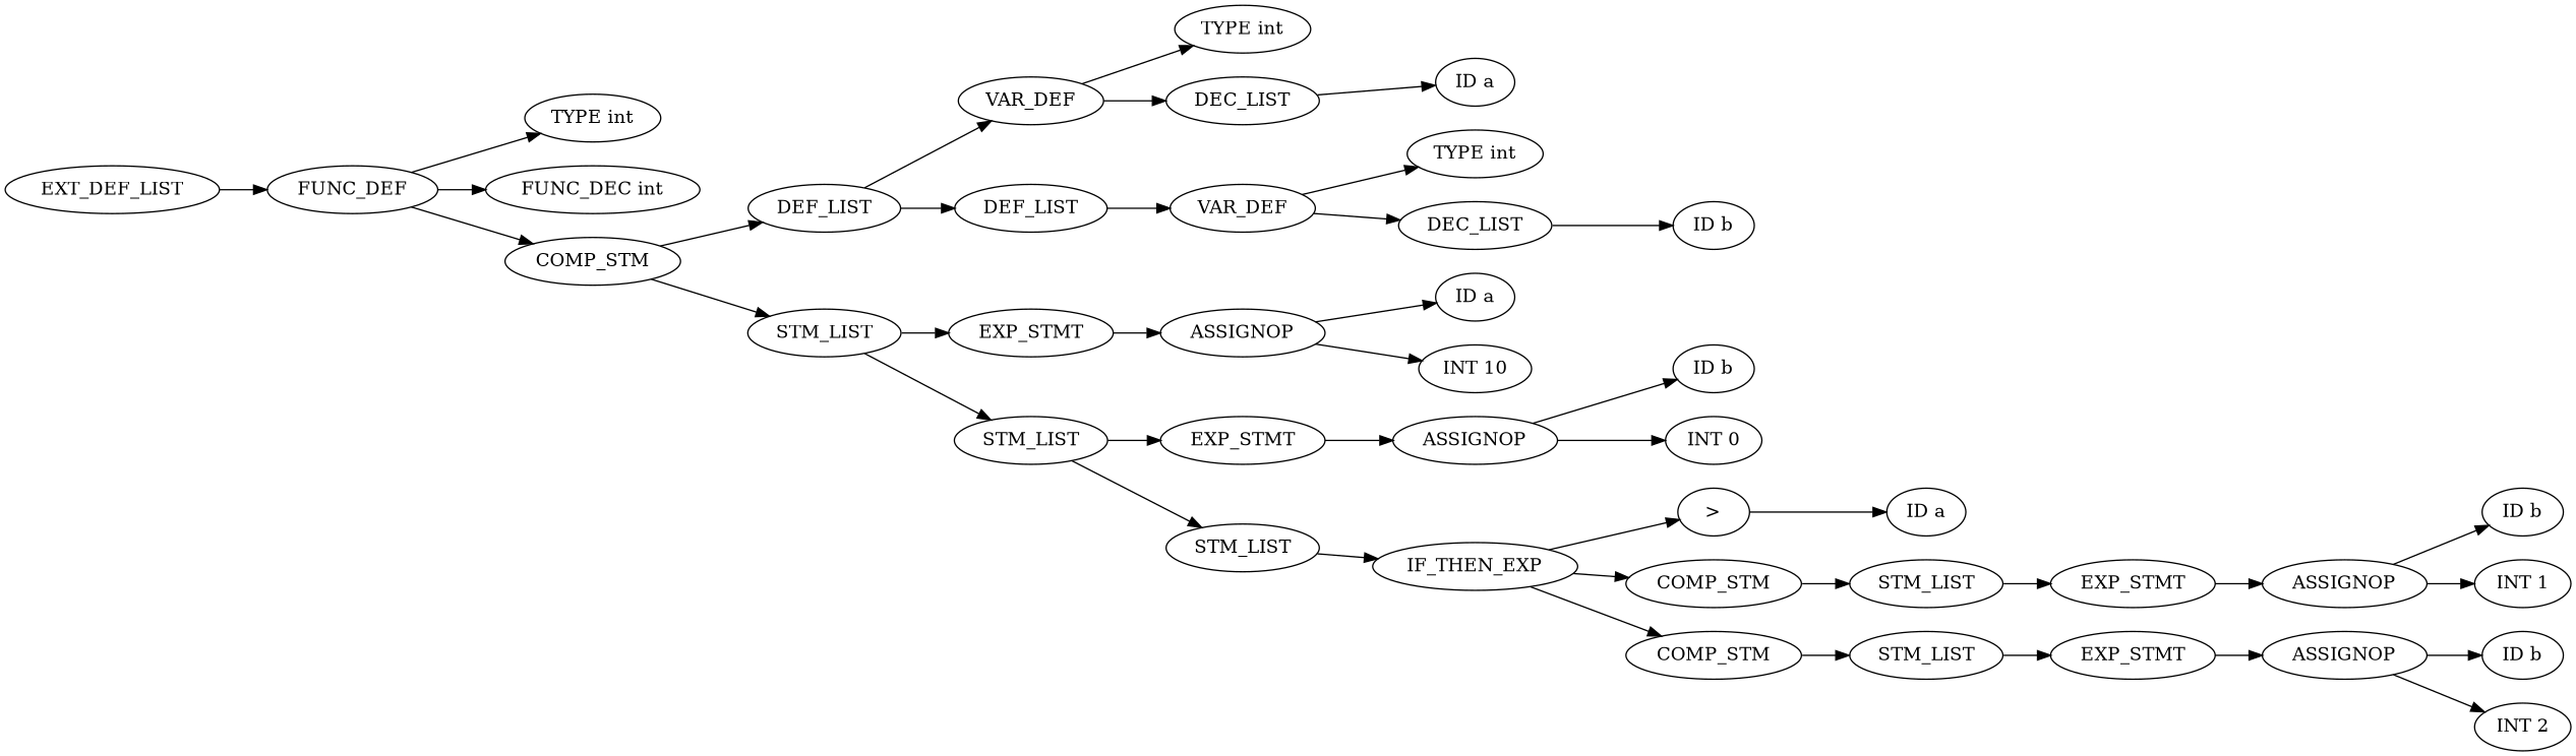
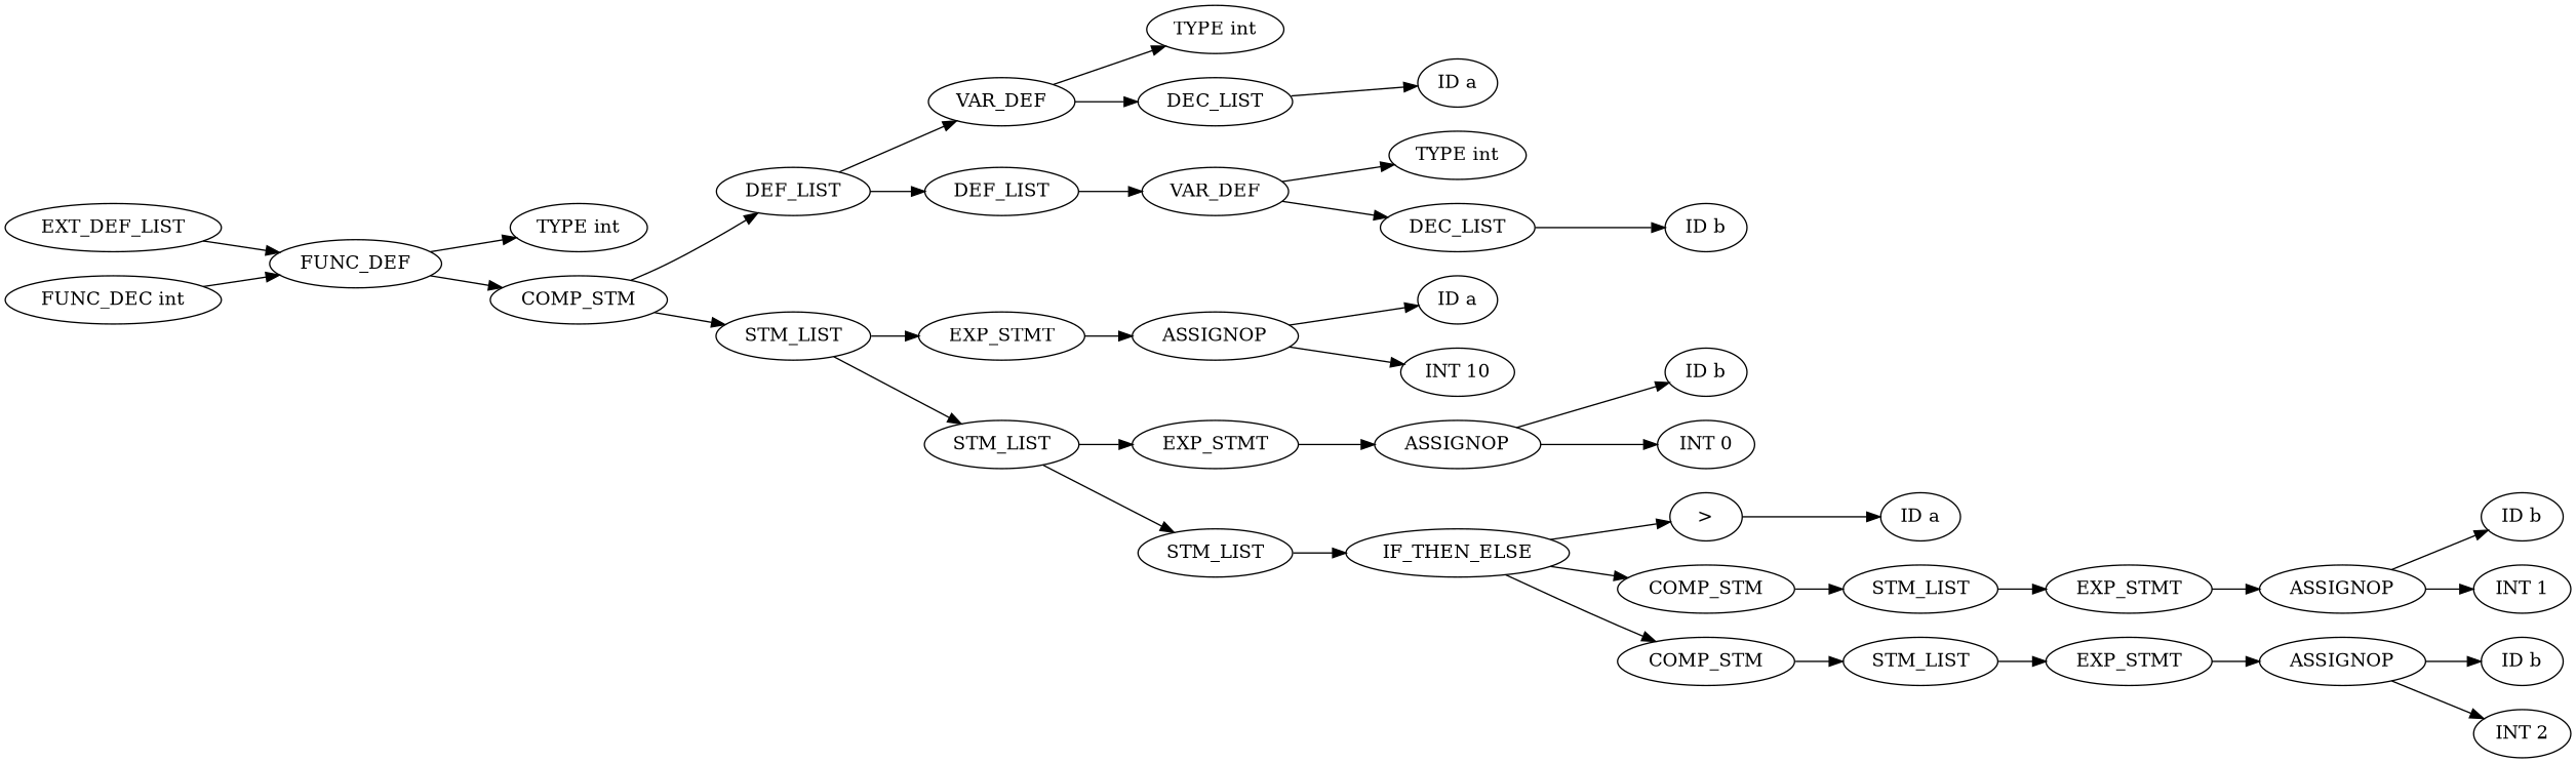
  digraph {
    rankdir=LR
    n1 [label=EXT_DEF_LIST]
    n2 [label=FUNC_DEF]
    n3 [label="TYPE int"]
    n4 [label="FUNC_DEC int"]
    n5 [label=COMP_STM]
    n6 [label=DEF_LIST]
    n7 [label=STM_LIST]
    n8 [label=VAR_DEF]
    n9 [label=DEF_LIST]
    n10 [label=EXP_STMT]
    n11 [label=STM_LIST]
    n12 [label="TYPE int"]
    n13 [label=DEC_LIST]
    n14 [label=VAR_DEF]
    n15 [label="ID a"]
    n16 [label="TYPE int"]
    n17 [label=DEC_LIST]
    n18 [label="ID b"]
    n19 [label=ASSIGNOP]
    n20 [label=EXP_STMT]
    n21 [label=STM_LIST]
    n22 [label="ID a"]
    n23 [label="INT 10"]
    n24 [label=ASSIGNOP]
-   n25 [label=IF_THEN_EXP]
+   n25 [label=IF_THEN_ELSE]
    n26 [label="ID b"]
    n27 [label="INT 0"]
    n28 [label=">"]
    n29 [label=COMP_STM]
    n30 [label=COMP_STM]
    n31 [label="ID a"]
    n32 [label=STM_LIST]
    n33 [label=STM_LIST]
    n34 [label=EXP_STMT]
    n35 [label=ASSIGNOP]
    n36 [label="ID b"]
    n37 [label="INT 1"]
    n38 [label=EXP_STMT]
    n39 [label=ASSIGNOP]
    n40 [label="ID b"]
    n41 [label="INT 2"]
    n1 -> n2
    n2 -> n3
-   n2 -> n4
+   n4 -> n2
    n2 -> n5
    n5 -> n6
    n5 -> n7
    n6 -> n8
    n6 -> n9
    n7 -> n10
    n7 -> n11
    n8 -> n12
    n8 -> n13
    n9 -> n14
    n10 -> n19
    n11 -> n20
    n11 -> n21
    n13 -> n15
    n14 -> n16
    n14 -> n17
    n17 -> n18
    n19 -> n22
    n19 -> n23
    n20 -> n24
    n21 -> n25
    n24 -> n26
    n24 -> n27
    n25 -> n28
    n25 -> n29
    n25 -> n30
    n28 -> n31
    n29 -> n32
    n30 -> n33
    n32 -> n34
    n33 -> n38
    n34 -> n35
    n35 -> n36
    n35 -> n37
    n38 -> n39
    n39 -> n40
    n39 -> n41
  }
